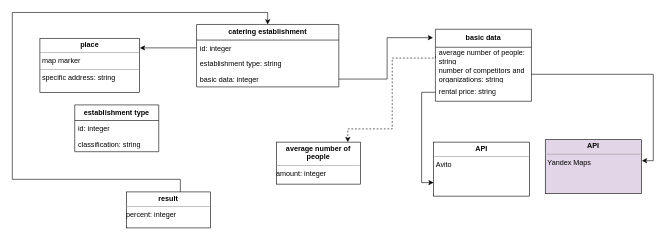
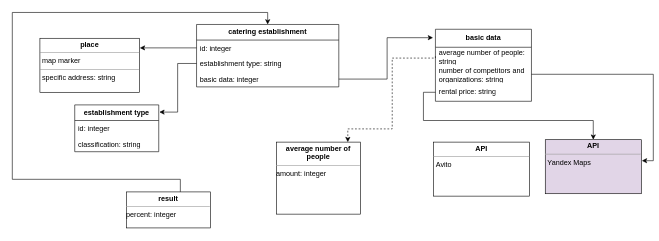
  <mxCell id="0" />
  <mxCell id="1" parent="0" />
  <mxCell id="2" value="&lt;b&gt;catering establishment&lt;/b&gt;" style="swimlane;fontStyle=0;childLayout=stackLayout;horizontal=1;startSize=26;fillColor=none;horizontalStack=0;resizeParent=1;resizeParentMax=0;resizeLast=0;collapsible=1;marginBottom=0;whiteSpace=wrap;html=1;" parent="1" vertex="1"><mxGeometry x="327" y="40" width="237" height="104" as="geometry" /></mxCell>
  <mxCell id="3" value="id: integer" style="text;strokeColor=none;fillColor=none;align=left;verticalAlign=top;spacingLeft=4;spacingRight=4;overflow=hidden;rotatable=0;points=[[0,0.5],[1,0.5]];portConstraint=eastwest;whiteSpace=wrap;html=1;" parent="2" vertex="1"><mxGeometry y="26" width="237" height="26" as="geometry" /></mxCell>
  <mxCell id="4" value="&lt;span style=&quot;border-color: var(--border-color); text-align: center;&quot;&gt;establishment type: string&lt;/span&gt;" style="text;strokeColor=none;fillColor=none;align=left;verticalAlign=top;spacingLeft=4;spacingRight=4;overflow=hidden;rotatable=0;points=[[0,0.5],[1,0.5]];portConstraint=eastwest;whiteSpace=wrap;html=1;" parent="2" vertex="1"><mxGeometry y="52" width="237" height="26" as="geometry" /></mxCell>
  <mxCell id="5" value="basic data: integer" style="text;strokeColor=none;fillColor=none;align=left;verticalAlign=top;spacingLeft=4;spacingRight=4;overflow=hidden;rotatable=0;points=[[0,0.5],[1,0.5]];portConstraint=eastwest;whiteSpace=wrap;html=1;" parent="2" vertex="1"><mxGeometry y="78" width="237" height="26" as="geometry" /></mxCell>
  <mxCell id="6" value="&lt;b&gt;establishment type&lt;/b&gt;" style="swimlane;fontStyle=0;childLayout=stackLayout;horizontal=1;startSize=26;fillColor=none;horizontalStack=0;resizeParent=1;resizeParentMax=0;resizeLast=0;collapsible=1;marginBottom=0;whiteSpace=wrap;html=1;" parent="1" vertex="1"><mxGeometry x="124" y="174" width="140" height="78" as="geometry" /></mxCell>
  <mxCell id="7" value="id: integer" style="text;strokeColor=none;fillColor=none;align=left;verticalAlign=top;spacingLeft=4;spacingRight=4;overflow=hidden;rotatable=0;points=[[0,0.5],[1,0.5]];portConstraint=eastwest;whiteSpace=wrap;html=1;" parent="6" vertex="1"><mxGeometry y="26" width="140" height="26" as="geometry" /></mxCell>
  <mxCell id="8" value="classification: string" style="text;strokeColor=none;fillColor=none;align=left;verticalAlign=top;spacingLeft=4;spacingRight=4;overflow=hidden;rotatable=0;points=[[0,0.5],[1,0.5]];portConstraint=eastwest;whiteSpace=wrap;html=1;" parent="6" vertex="1"><mxGeometry y="52" width="140" height="26" as="geometry" /></mxCell>
  <mxCell id="9" value="&lt;b&gt;basic data&lt;/b&gt;" style="swimlane;fontStyle=0;childLayout=stackLayout;horizontal=1;startSize=30;horizontalStack=0;resizeParent=1;resizeParentMax=0;resizeLast=0;collapsible=1;marginBottom=0;whiteSpace=wrap;html=1;" parent="1" vertex="1"><mxGeometry x="725" y="48" width="160" height="120" as="geometry" /></mxCell>
  <mxCell id="10" value="average number of people: string" style="text;strokeColor=none;fillColor=none;align=left;verticalAlign=middle;spacingLeft=4;spacingRight=4;overflow=hidden;points=[[0,0.5],[1,0.5]];portConstraint=eastwest;rotatable=0;whiteSpace=wrap;html=1;" parent="9" vertex="1"><mxGeometry y="30" width="160" height="30" as="geometry" /></mxCell>
  <mxCell id="11" value="number of competitors and organizations: string" style="text;strokeColor=none;fillColor=none;align=left;verticalAlign=middle;spacingLeft=4;spacingRight=4;overflow=hidden;points=[[0,0.5],[1,0.5]];portConstraint=eastwest;rotatable=0;whiteSpace=wrap;html=1;" parent="9" vertex="1"><mxGeometry y="60" width="160" height="30" as="geometry" /></mxCell>
  <mxCell id="12" value="rental price: string" style="text;strokeColor=none;fillColor=none;align=left;verticalAlign=middle;spacingLeft=4;spacingRight=4;overflow=hidden;points=[[0,0.5],[1,0.5]];portConstraint=eastwest;rotatable=0;whiteSpace=wrap;html=1;" parent="9" vertex="1"><mxGeometry y="90" width="160" height="30" as="geometry" /></mxCell>
  <mxCell id="13" value="&lt;p style=&quot;margin:0px;margin-top:4px;text-align:center;&quot;&gt;&lt;b&gt;place&lt;/b&gt;&lt;br&gt;&lt;/p&gt;&lt;hr size=&quot;1&quot;&gt;&lt;p style=&quot;margin:0px;margin-left:4px;&quot;&gt;map marker&lt;br&gt;&lt;/p&gt;&lt;hr size=&quot;1&quot;&gt;&lt;p style=&quot;margin:0px;margin-left:4px;&quot;&gt;specific address: string&lt;/p&gt;" style="verticalAlign=top;align=left;overflow=fill;fontSize=12;fontFamily=Helvetica;html=1;whiteSpace=wrap;" parent="1" vertex="1"><mxGeometry x="66" y="63" width="166" height="90" as="geometry" /></mxCell>
+ <mxCell id="14" style="edgeStyle=orthogonalEdgeStyle;rounded=0;orthogonalLoop=1;jettySize=auto;html=1;exitX=0;exitY=0.5;exitDx=0;exitDy=0;entryX=1.007;entryY=0.154;entryDx=0;entryDy=0;entryPerimeter=0;" parent="1" source="4" target="6" edge="1"><mxGeometry relative="1" as="geometry" /></mxCell>
  <mxCell id="15" style="edgeStyle=orthogonalEdgeStyle;rounded=0;orthogonalLoop=1;jettySize=auto;html=1;entryX=-0.025;entryY=0.117;entryDx=0;entryDy=0;entryPerimeter=0;" parent="1" source="5" target="9" edge="1"><mxGeometry relative="1" as="geometry" /></mxCell>
  <mxCell id="16" value="&lt;p style=&quot;margin:0px;margin-top:4px;text-align:center;&quot;&gt;&lt;b&gt;API&lt;/b&gt;&lt;/p&gt;&lt;hr size=&quot;1&quot;&gt;&lt;p style=&quot;margin:0px;margin-left:4px;&quot;&gt;Avito&lt;/p&gt;" style="verticalAlign=top;align=left;overflow=fill;fontSize=12;fontFamily=Helvetica;html=1;whiteSpace=wrap;" parent="1" vertex="1"><mxGeometry x="722" y="236" width="160" height="90" as="geometry" /></mxCell>
- <mxCell id="17" value="&lt;p style=&quot;margin:0px;margin-top:4px;text-align:center;&quot;&gt;&lt;b&gt;average number of people&lt;/b&gt;&lt;br&gt;&lt;/p&gt;&lt;hr size=&quot;1&quot;&gt;&lt;div style=&quot;height:2px;&quot;&gt;amount: integer&lt;/div&gt;" style="verticalAlign=top;align=left;overflow=fill;fontSize=12;fontFamily=Helvetica;html=1;whiteSpace=wrap;" parent="1" vertex="1"><mxGeometry x="460" y="236" width="140" height="70" as="geometry" /></mxCell>
+ <mxCell id="17" value="&lt;p style=&quot;margin:0px;margin-top:4px;text-align:center;&quot;&gt;&lt;b&gt;average number of people&lt;/b&gt;&lt;br&gt;&lt;/p&gt;&lt;hr size=&quot;1&quot;&gt;&lt;div style=&quot;height:2px;&quot;&gt;amount: integer&lt;/div&gt;" style="verticalAlign=top;align=left;overflow=fill;fontSize=12;fontFamily=Helvetica;html=1;whiteSpace=wrap;" parent="1" vertex="1"><mxGeometry x="460" y="236" width="140" height="120" as="geometry" /></mxCell>
  <mxCell id="18" style="edgeStyle=orthogonalEdgeStyle;rounded=0;orthogonalLoop=1;jettySize=auto;html=1;exitX=0;exitY=0.5;exitDx=0;exitDy=0;entryX=0.85;entryY=0;entryDx=0;entryDy=0;entryPerimeter=0;dashed=1;" parent="1" source="10" target="17" edge="1"><mxGeometry relative="1" as="geometry"><Array as="points"><mxPoint x="725" y="96" /><mxPoint x="653" y="96" /><mxPoint x="653" y="214" /><mxPoint x="579" y="214" /></Array></mxGeometry></mxCell>
  <mxCell id="19" style="edgeStyle=orthogonalEdgeStyle;rounded=0;orthogonalLoop=1;jettySize=auto;html=1;exitX=1;exitY=0.5;exitDx=0;exitDy=0;entryX=1.006;entryY=0.389;entryDx=0;entryDy=0;entryPerimeter=0;" parent="1" source="11" target="24" edge="1"><mxGeometry relative="1" as="geometry" /></mxCell>
- <mxCell id="20" style="edgeStyle=orthogonalEdgeStyle;rounded=0;orthogonalLoop=1;jettySize=auto;html=1;exitX=0;exitY=0.5;exitDx=0;exitDy=0;entryX=0;entryY=0.75;entryDx=0;entryDy=0;" parent="1" source="12" target="16" edge="1"><mxGeometry relative="1" as="geometry" /></mxCell>
+ <mxCell id="20" style="edgeStyle=orthogonalEdgeStyle;rounded=0;orthogonalLoop=1;jettySize=auto;html=1;exitX=0;exitY=0.5;exitDx=0;exitDy=0;" parent="1" source="12" target="24" edge="1"><mxGeometry relative="1" as="geometry" /></mxCell>
  <mxCell id="21" style="edgeStyle=orthogonalEdgeStyle;rounded=0;orthogonalLoop=1;jettySize=auto;html=1;entryX=1.003;entryY=0.178;entryDx=0;entryDy=0;entryPerimeter=0;" parent="1" source="3" target="13" edge="1"><mxGeometry relative="1" as="geometry" /></mxCell>
  <mxCell id="22" style="edgeStyle=orthogonalEdgeStyle;rounded=0;orthogonalLoop=1;jettySize=auto;html=1;entryX=0.5;entryY=0;entryDx=0;entryDy=0;" edge="1" parent="1" source="23" target="2"><mxGeometry relative="1" as="geometry"><Array as="points"><mxPoint x="300" y="298" /><mxPoint x="20" y="298" /><mxPoint x="20" y="20" /><mxPoint x="446" y="20" /></Array></mxGeometry></mxCell>
  <mxCell id="23" value="&lt;p style=&quot;margin:0px;margin-top:4px;text-align:center;&quot;&gt;&lt;b&gt;result&lt;/b&gt;&lt;/p&gt;&lt;hr size=&quot;1&quot;&gt;&lt;div style=&quot;height:2px;&quot;&gt;percent: integer&lt;/div&gt;" style="verticalAlign=top;align=left;overflow=fill;fontSize=12;fontFamily=Helvetica;html=1;whiteSpace=wrap;" vertex="1" parent="1"><mxGeometry x="210" y="319" width="140" height="60" as="geometry" /></mxCell>
  <mxCell id="24" value="&lt;p style=&quot;margin:0px;margin-top:4px;text-align:center;&quot;&gt;&lt;b&gt;API&lt;/b&gt;&lt;/p&gt;&lt;hr size=&quot;1&quot;&gt;&lt;p style=&quot;margin:0px;margin-left:4px;&quot;&gt;Yandex Maps&lt;/p&gt;" style="verticalAlign=top;align=left;overflow=fill;fontSize=12;fontFamily=Helvetica;html=1;whiteSpace=wrap;fillColor=#e1d5e7;" vertex="1" parent="1"><mxGeometry x="908" y="232" width="160" height="90" as="geometry" /></mxCell>
